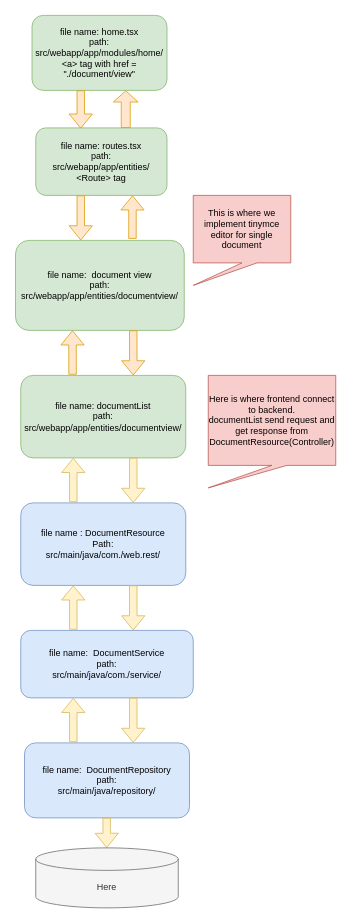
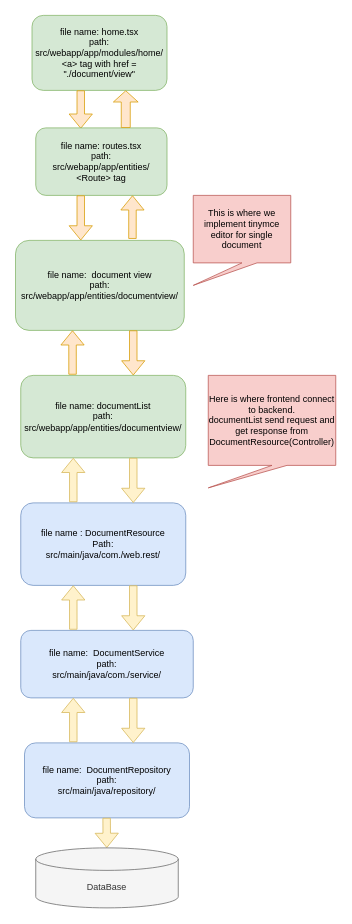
  <mxCell id="0" />
  <mxCell id="1" parent="0" />
  <mxCell id="2" value="file name: home.tsx&lt;br&gt;path: src/webapp/app/modules/home/&lt;br&gt;&amp;lt;a&amp;gt; tag with href = &quot;./document/view&quot;" style="rounded=1;whiteSpace=wrap;html=1;fillColor=#d5e8d4;strokeColor=#82b366;" vertex="1" parent="1"><mxGeometry x="42" y="20" width="180" height="100" as="geometry" /></mxCell>
  <mxCell id="3" value="" style="shape=flexArrow;endArrow=classic;html=1;rounded=0;fillColor=#ffe6cc;strokeColor=#d79b00;" edge="1" parent="1"><mxGeometry width="50" height="50" relative="1" as="geometry"><mxPoint x="107" y="120" as="sourcePoint" /><mxPoint x="107" y="171" as="targetPoint" /></mxGeometry></mxCell>
  <mxCell id="4" value="file name: routes.tsx&lt;br&gt;path:&lt;br&gt;src/webapp/app/entities/&lt;br&gt;&amp;lt;Route&amp;gt; tag" style="rounded=1;whiteSpace=wrap;html=1;fillColor=#d5e8d4;strokeColor=#82b366;" vertex="1" parent="1"><mxGeometry x="47" y="170" width="175" height="90" as="geometry" /></mxCell>
  <mxCell id="5" value="file name: &amp;nbsp;document view&lt;br&gt;path:&lt;br&gt;src/webapp/app/entities/documentview/&lt;br&gt;" style="rounded=1;whiteSpace=wrap;html=1;fillColor=#d5e8d4;strokeColor=#82b366;" vertex="1" parent="1"><mxGeometry x="20" y="320" width="225" height="120" as="geometry" /></mxCell>
  <mxCell id="6" value="" style="shape=flexArrow;endArrow=classic;html=1;rounded=0;fillColor=#ffe6cc;strokeColor=#d79b00;" edge="1" parent="1"><mxGeometry width="50" height="50" relative="1" as="geometry"><mxPoint x="107" y="260" as="sourcePoint" /><mxPoint x="107" y="320" as="targetPoint" /></mxGeometry></mxCell>
  <mxCell id="7" value="This is where we implement tinymce editor for single document" style="shape=callout;whiteSpace=wrap;html=1;perimeter=calloutPerimeter;position2=0;fillColor=#f8cecc;strokeColor=#b85450;" vertex="1" parent="1"><mxGeometry x="257" y="260" width="130" height="120" as="geometry" /></mxCell>
  <mxCell id="8" value="" style="shape=flexArrow;endArrow=classic;html=1;rounded=0;width=12;endSize=4.67;fillColor=#ffe6cc;strokeColor=#d79b00;" edge="1" parent="1"><mxGeometry width="50" height="50" relative="1" as="geometry"><mxPoint x="167" y="170" as="sourcePoint" /><mxPoint x="167" y="120" as="targetPoint" /></mxGeometry></mxCell>
  <mxCell id="9" value="" style="shape=flexArrow;endArrow=classic;html=1;rounded=0;exitX=0.693;exitY=-0.017;exitDx=0;exitDy=0;exitPerimeter=0;fillColor=#ffe6cc;strokeColor=#d79b00;" edge="1" parent="1" source="5"><mxGeometry width="50" height="50" relative="1" as="geometry"><mxPoint x="167" y="310" as="sourcePoint" /><mxPoint x="176" y="260" as="targetPoint" /></mxGeometry></mxCell>
  <mxCell id="10" value="file name: documentList&lt;br&gt;path:&lt;br&gt;src/webapp/app/entities/documentview/" style="rounded=1;whiteSpace=wrap;html=1;fillColor=#d5e8d4;strokeColor=#82b366;" vertex="1" parent="1"><mxGeometry x="27" y="500" width="220" height="110" as="geometry" /></mxCell>
  <mxCell id="11" value="" style="shape=flexArrow;endArrow=classic;html=1;rounded=0;exitX=0.314;exitY=-0.009;exitDx=0;exitDy=0;exitPerimeter=0;fillColor=#ffe6cc;strokeColor=#d79b00;" edge="1" parent="1" source="10"><mxGeometry width="50" height="50" relative="1" as="geometry"><mxPoint x="97" y="495" as="sourcePoint" /><mxPoint x="96" y="440" as="targetPoint" /></mxGeometry></mxCell>
  <mxCell id="12" value="" style="shape=flexArrow;endArrow=classic;html=1;rounded=0;fillColor=#ffe6cc;strokeColor=#d79b00;" edge="1" parent="1"><mxGeometry width="50" height="50" relative="1" as="geometry"><mxPoint x="177" y="440" as="sourcePoint" /><mxPoint x="177" y="500" as="targetPoint" /></mxGeometry></mxCell>
  <mxCell id="13" value="file name: &amp;nbsp;DocumentRepository&lt;br&gt;path:&lt;br&gt;src/main/java/repository/" style="rounded=1;whiteSpace=wrap;html=1;fillColor=#dae8fc;strokeColor=#6c8ebf;" vertex="1" parent="1"><mxGeometry x="32" y="990" width="220" height="100" as="geometry" /></mxCell>
  <mxCell id="14" value="file name : DocumentResource&lt;br&gt;Path:&lt;br&gt;src/main/java/com./web.rest/" style="rounded=1;whiteSpace=wrap;html=1;fillColor=#dae8fc;strokeColor=#6c8ebf;" vertex="1" parent="1"><mxGeometry x="27" y="670" width="220" height="110" as="geometry" /></mxCell>
  <mxCell id="15" value="" style="shape=flexArrow;endArrow=classic;html=1;rounded=0;exitX=0.314;exitY=-0.009;exitDx=0;exitDy=0;exitPerimeter=0;fillColor=#fff2cc;strokeColor=#d6b656;" edge="1" parent="1"><mxGeometry width="50" height="50" relative="1" as="geometry"><mxPoint x="97.08" y="669.01" as="sourcePoint" /><mxPoint x="97" y="610" as="targetPoint" /></mxGeometry></mxCell>
  <mxCell id="16" value="" style="shape=flexArrow;endArrow=classic;html=1;rounded=0;fillColor=#fff2cc;strokeColor=#d6b656;" edge="1" parent="1"><mxGeometry width="50" height="50" relative="1" as="geometry"><mxPoint x="177" y="610" as="sourcePoint" /><mxPoint x="177" y="670" as="targetPoint" /></mxGeometry></mxCell>
  <mxCell id="17" value="Here is where frontend connect to backend.&lt;br&gt;documentList send request and get response from DocumentResource(Controller)" style="shape=callout;whiteSpace=wrap;html=1;perimeter=calloutPerimeter;position2=0;fillColor=#f8cecc;strokeColor=#b85450;" vertex="1" parent="1"><mxGeometry x="277" y="500" width="170" height="150" as="geometry" /></mxCell>
  <mxCell id="18" value="file name: &amp;nbsp;DocumentService&lt;br&gt;path:&lt;br&gt;src/main/java/com./service/" style="rounded=1;whiteSpace=wrap;html=1;fillColor=#dae8fc;strokeColor=#6c8ebf;" vertex="1" parent="1"><mxGeometry x="27" y="840" width="230" height="90" as="geometry" /></mxCell>
  <mxCell id="19" value="" style="shape=flexArrow;endArrow=classic;html=1;rounded=0;exitX=0.314;exitY=-0.009;exitDx=0;exitDy=0;exitPerimeter=0;fillColor=#fff2cc;strokeColor=#d6b656;" edge="1" parent="1"><mxGeometry width="50" height="50" relative="1" as="geometry"><mxPoint x="97.08" y="839.01" as="sourcePoint" /><mxPoint x="97" y="780" as="targetPoint" /></mxGeometry></mxCell>
  <mxCell id="20" value="" style="shape=flexArrow;endArrow=classic;html=1;rounded=0;fillColor=#fff2cc;strokeColor=#d6b656;" edge="1" parent="1"><mxGeometry width="50" height="50" relative="1" as="geometry"><mxPoint x="177" y="780" as="sourcePoint" /><mxPoint x="177" y="840" as="targetPoint" /></mxGeometry></mxCell>
  <mxCell id="21" value="" style="shape=flexArrow;endArrow=classic;html=1;rounded=0;exitX=0.314;exitY=-0.009;exitDx=0;exitDy=0;exitPerimeter=0;fillColor=#fff2cc;strokeColor=#d6b656;" edge="1" parent="1"><mxGeometry width="50" height="50" relative="1" as="geometry"><mxPoint x="97.08" y="989.01" as="sourcePoint" /><mxPoint x="97" y="930" as="targetPoint" /></mxGeometry></mxCell>
  <mxCell id="22" value="" style="shape=flexArrow;endArrow=classic;html=1;rounded=0;fillColor=#fff2cc;strokeColor=#d6b656;" edge="1" parent="1"><mxGeometry width="50" height="50" relative="1" as="geometry"><mxPoint x="177" y="930" as="sourcePoint" /><mxPoint x="177" y="990" as="targetPoint" /></mxGeometry></mxCell>
  <mxCell id="23" value="" style="shape=flexArrow;endArrow=classic;html=1;rounded=0;fillColor=#fff2cc;strokeColor=#d6b656;" edge="1" parent="1" target="24"><mxGeometry width="50" height="50" relative="1" as="geometry"><mxPoint x="141.5" y="1090" as="sourcePoint" /><mxPoint x="141.5" y="1170" as="targetPoint" /></mxGeometry></mxCell>
- <mxCell id="24" value="Here" style="shape=cylinder3;whiteSpace=wrap;html=1;boundedLbl=1;backgroundOutline=1;size=15;fillColor=#f5f5f5;strokeColor=#666666;fontColor=#333333;" vertex="1" parent="1"><mxGeometry x="47" y="1130" width="190" height="80" as="geometry" /></mxCell>
+ <mxCell id="24" value="DataBase" style="shape=cylinder3;whiteSpace=wrap;html=1;boundedLbl=1;backgroundOutline=1;size=15;fillColor=#f5f5f5;strokeColor=#666666;fontColor=#333333;" vertex="1" parent="1"><mxGeometry x="47" y="1130" width="190" height="80" as="geometry" /></mxCell>
